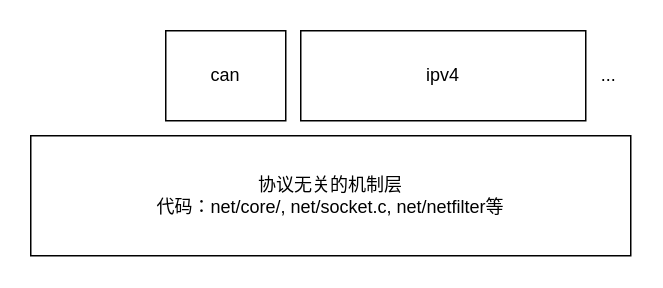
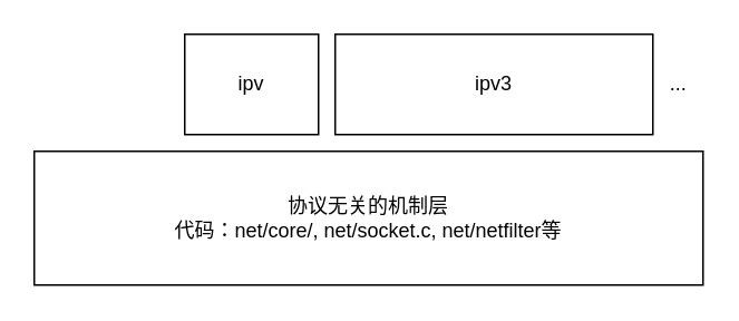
  <mxCell id="0" />
  <mxCell id="1" parent="0" />
  <mxCell id="2" value="协议无关的机制层&lt;br&gt;代码：net/core/, net/socket.c, net/netfilter等" style="rounded=0;whiteSpace=wrap;html=1;" vertex="1" parent="1"><mxGeometry x="20" y="90" width="400" height="80" as="geometry" /></mxCell>
- <mxCell id="3" value="can" style="rounded=0;whiteSpace=wrap;html=1;" vertex="1" parent="1"><mxGeometry x="110" y="20" width="80" height="60" as="geometry" /></mxCell>
- <mxCell id="4" value="ipv4" style="rounded=0;whiteSpace=wrap;html=1;" vertex="1" parent="1"><mxGeometry x="200" y="20" width="190" height="60" as="geometry" /></mxCell>
+ <mxCell id="3" value="ipv" style="rounded=0;whiteSpace=wrap;html=1;" vertex="1" parent="1"><mxGeometry x="110" y="20" width="80" height="60" as="geometry" /></mxCell>
+ <mxCell id="4" value="ipv3" style="rounded=0;whiteSpace=wrap;html=1;" vertex="1" parent="1"><mxGeometry x="200" y="20" width="190" height="60" as="geometry" /></mxCell>
  <mxCell id="5" value="" style="edgeStyle=none;html=1;" edge="1" parent="1" source="6" target="4"><mxGeometry relative="1" as="geometry" /></mxCell>
  <mxCell id="6" value="..." style="text;html=1;resizable=0;autosize=1;align=center;verticalAlign=middle;points=[];fillColor=none;strokeColor=none;rounded=0;" vertex="1" parent="1"><mxGeometry x="390" y="40" width="30" height="20" as="geometry" /></mxCell>
